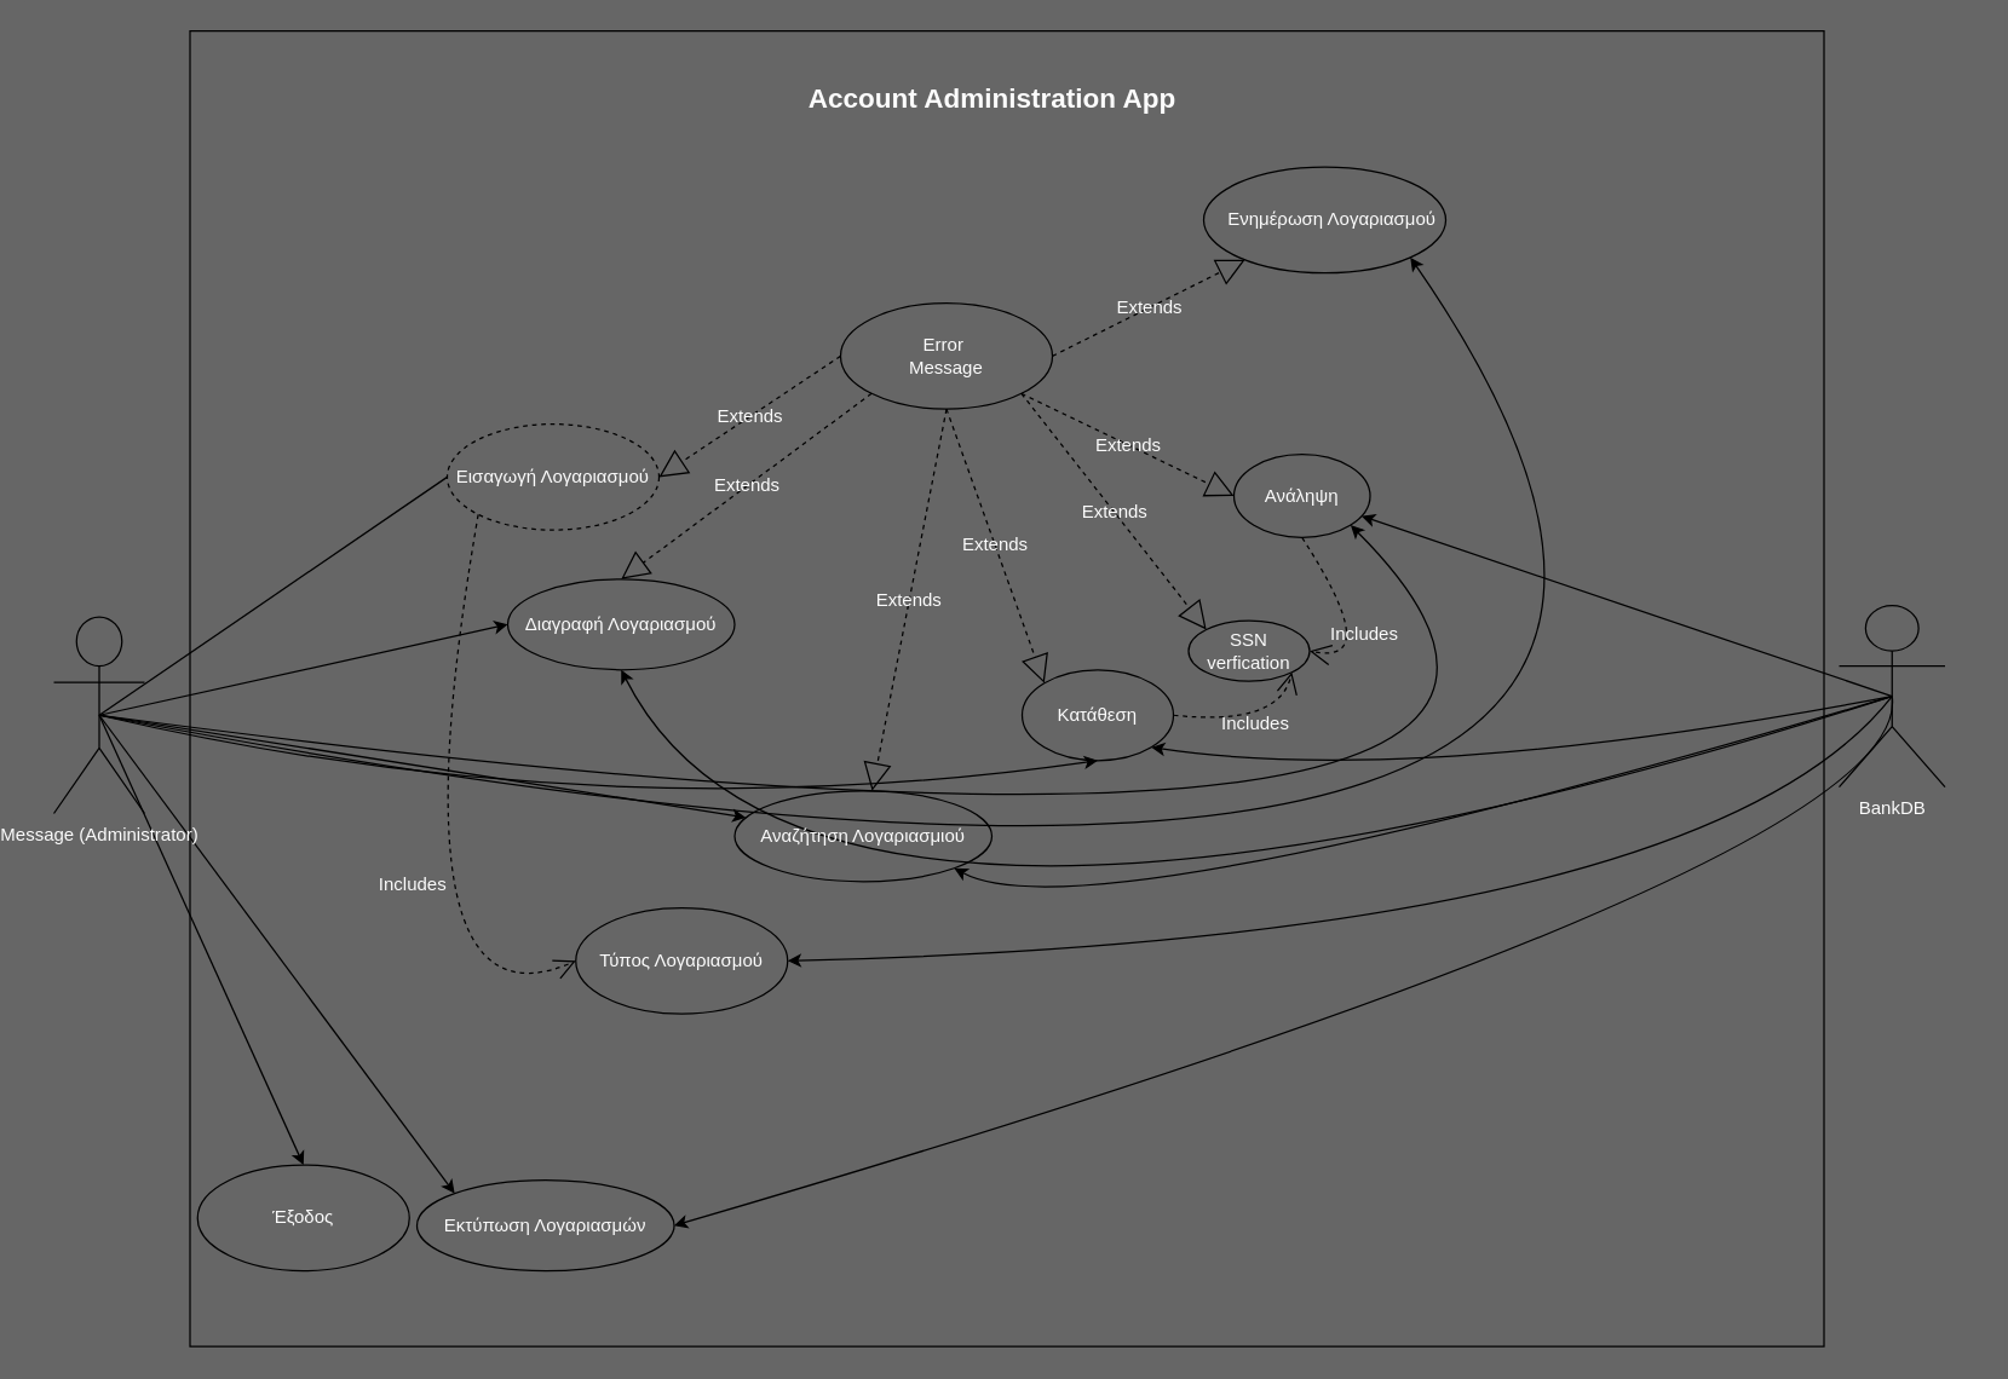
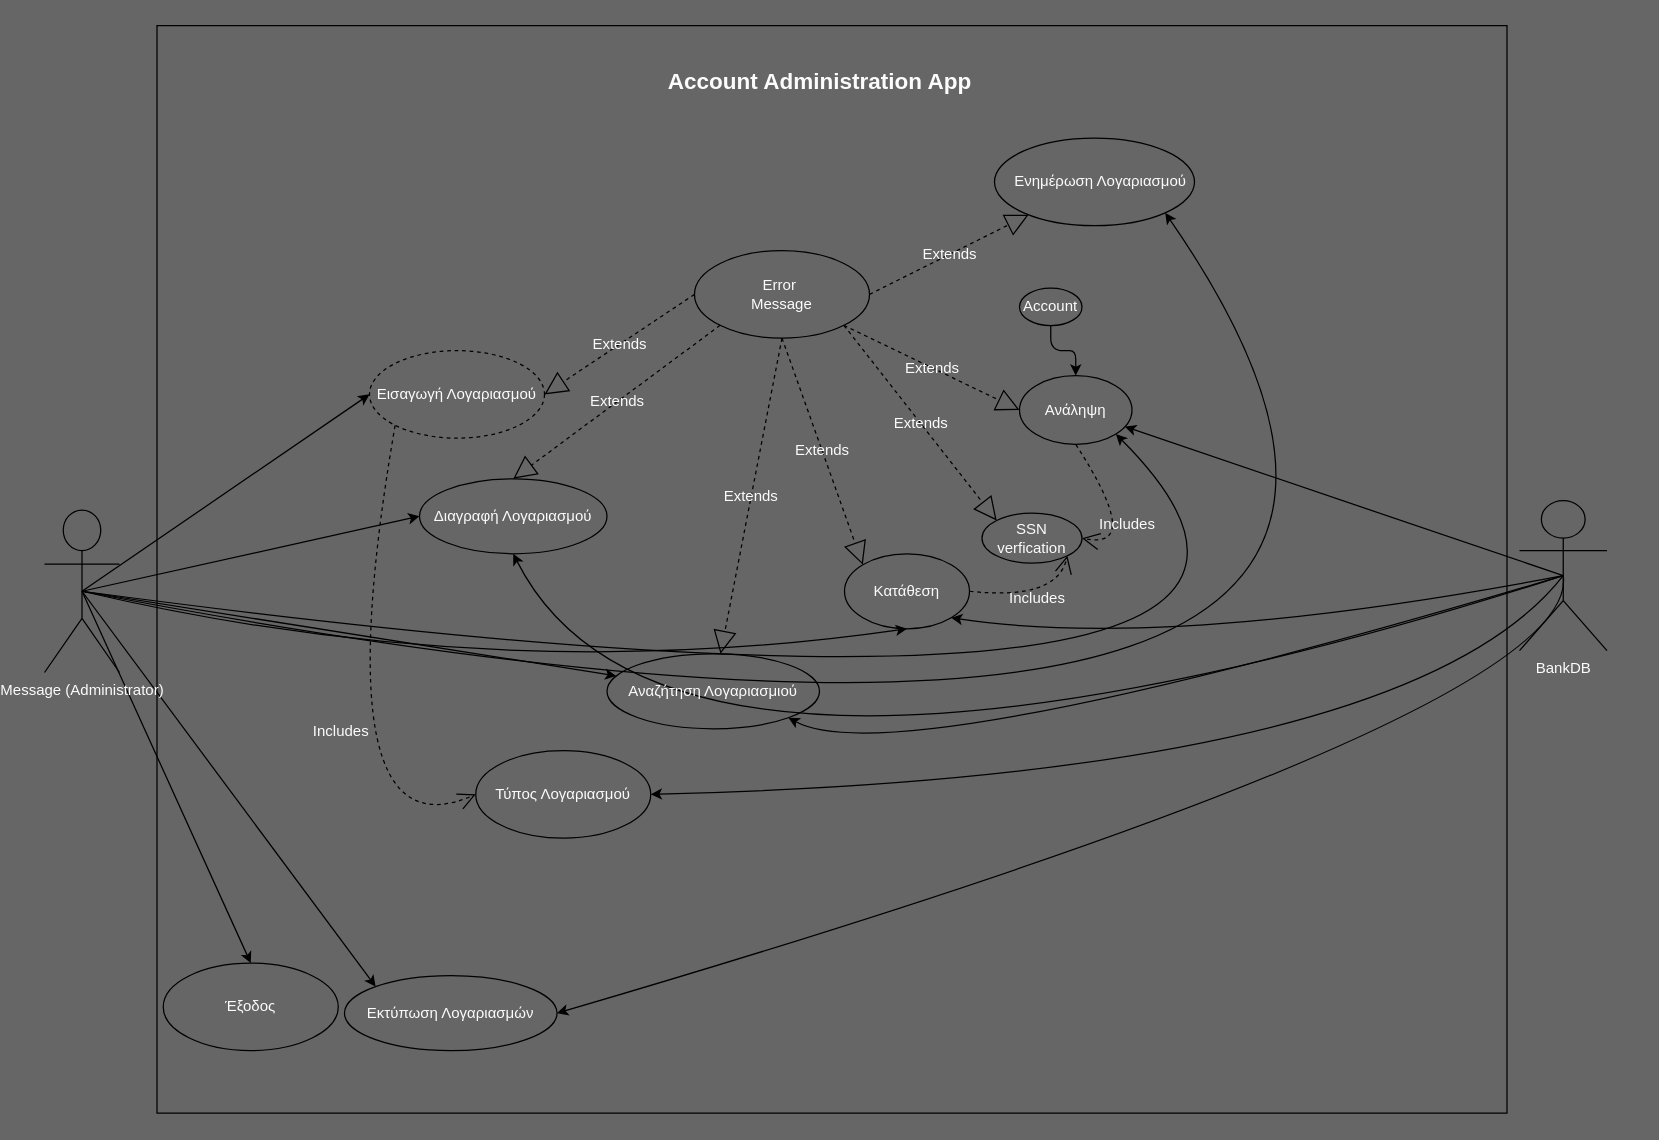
  <mxCell id="0" />
  <mxCell id="1" parent="0" />
  <mxCell id="2" value="&lt;pre style=&quot;font-family: &amp;quot;jetbrains mono&amp;quot;, monospace;&quot;&gt;&lt;br&gt;&lt;/pre&gt;" style="html=1;glass=0;rounded=0;fillColor=none;labelBackgroundColor=none;fontColor=#FCFCFC;fillOpacity=100;" vertex="1" parent="1"><mxGeometry x="110" y="20" width="1080" height="870" as="geometry" /></mxCell>
- <mxCell id="3" style="edgeStyle=none;curved=1;html=1;exitX=0.5;exitY=0.5;exitDx=0;exitDy=0;exitPerimeter=0;entryX=0;entryY=0.5;entryDx=0;entryDy=0;fontFamily=Helvetica;fontSize=12;fontColor=#FCFCFC;startArrow=none;startFill=0;labelBackgroundColor=none;fillOpacity=100;endArrow=none;" edge="1" parent="1" source="11" target="12"><mxGeometry relative="1" as="geometry" /></mxCell>
+ <mxCell id="3" style="edgeStyle=none;curved=1;html=1;exitX=0.5;exitY=0.5;exitDx=0;exitDy=0;exitPerimeter=0;entryX=0;entryY=0.5;entryDx=0;entryDy=0;fontFamily=Helvetica;fontSize=12;fontColor=#FCFCFC;startArrow=none;startFill=0;labelBackgroundColor=none;fillOpacity=100;" edge="1" parent="1" source="11" target="12"><mxGeometry relative="1" as="geometry" /></mxCell>
  <mxCell id="4" style="edgeStyle=none;curved=1;html=1;exitX=0.5;exitY=0.5;exitDx=0;exitDy=0;exitPerimeter=0;entryX=0;entryY=0.5;entryDx=0;entryDy=0;fontFamily=Helvetica;fontSize=12;fontColor=#FCFCFC;startArrow=none;startFill=0;labelBackgroundColor=none;fillOpacity=100;" edge="1" parent="1" source="11" target="26"><mxGeometry relative="1" as="geometry" /></mxCell>
  <mxCell id="5" style="edgeStyle=none;curved=1;html=1;exitX=0.5;exitY=0.5;exitDx=0;exitDy=0;exitPerimeter=0;fontFamily=Helvetica;fontSize=12;fontColor=#FCFCFC;startArrow=none;startFill=0;labelBackgroundColor=none;fillOpacity=100;" edge="1" parent="1" source="11" target="25"><mxGeometry relative="1" as="geometry" /></mxCell>
  <mxCell id="6" style="edgeStyle=none;curved=1;html=1;exitX=0.5;exitY=0.5;exitDx=0;exitDy=0;exitPerimeter=0;entryX=0.5;entryY=1;entryDx=0;entryDy=0;fontFamily=Helvetica;fontSize=12;fontColor=#FCFCFC;startArrow=none;startFill=0;labelBackgroundColor=none;fillOpacity=100;" edge="1" parent="1" source="11" target="14"><mxGeometry relative="1" as="geometry"><Array as="points"><mxPoint x="380" y="550" /></Array></mxGeometry></mxCell>
  <mxCell id="7" style="edgeStyle=none;curved=1;html=1;exitX=0.5;exitY=0.5;exitDx=0;exitDy=0;exitPerimeter=0;entryX=1;entryY=1;entryDx=0;entryDy=0;fontFamily=Helvetica;fontSize=12;fontColor=#FCFCFC;startArrow=none;startFill=0;labelBackgroundColor=none;fillOpacity=100;" edge="1" parent="1" source="11" target="27"><mxGeometry relative="1" as="geometry"><Array as="points"><mxPoint x="1150" y="620" /></Array></mxGeometry></mxCell>
  <mxCell id="8" style="edgeStyle=none;curved=1;html=1;exitX=0.5;exitY=0.5;exitDx=0;exitDy=0;exitPerimeter=0;entryX=1;entryY=1;entryDx=0;entryDy=0;fontFamily=Helvetica;fontSize=12;fontColor=#FCFCFC;startArrow=none;startFill=0;labelBackgroundColor=none;fillOpacity=100;" edge="1" parent="1" source="11" target="13"><mxGeometry relative="1" as="geometry"><Array as="points"><mxPoint x="1290" y="710" /></Array></mxGeometry></mxCell>
  <mxCell id="9" style="edgeStyle=none;curved=1;html=1;exitX=0.5;exitY=0.5;exitDx=0;exitDy=0;exitPerimeter=0;entryX=0;entryY=0;entryDx=0;entryDy=0;fontFamily=Helvetica;fontSize=12;fontColor=#FCFCFC;startArrow=none;startFill=0;labelBackgroundColor=none;fillOpacity=100;" edge="1" parent="1" source="11" target="15"><mxGeometry relative="1" as="geometry" /></mxCell>
  <mxCell id="10" style="edgeStyle=none;curved=1;html=1;exitX=0.5;exitY=0.5;exitDx=0;exitDy=0;exitPerimeter=0;entryX=0.5;entryY=0;entryDx=0;entryDy=0;fontFamily=Helvetica;fontSize=12;fontColor=#FCFCFC;startArrow=none;startFill=0;labelBackgroundColor=none;fillOpacity=100;" edge="1" parent="1" source="11" target="24"><mxGeometry relative="1" as="geometry" /></mxCell>
  <mxCell id="11" value="Message (Administrator)" style="shape=umlActor;verticalLabelPosition=bottom;verticalAlign=top;html=1;labelBackgroundColor=none;fontColor=#FCFCFC;fillOpacity=100;fillColor=none;" vertex="1" parent="1"><mxGeometry x="20" y="407.5" width="60" height="130" as="geometry" /></mxCell>
  <mxCell id="12" value="&lt;pre style=&quot;&quot;&gt;&lt;font face=&quot;Helvetica&quot;&gt;Εισαγωγή Λογαριασμού&lt;/font&gt;&lt;span style=&quot;font-family: &amp;quot;jetbrains mono&amp;quot;, monospace;&quot;&gt;&lt;br&gt;&lt;/span&gt;&lt;/pre&gt;" style="ellipse;whiteSpace=wrap;html=1;labelBackgroundColor=none;fontColor=#FCFCFC;fillOpacity=100;fillColor=none;dashed=1;" vertex="1" parent="1"><mxGeometry x="280" y="280" width="140" height="70" as="geometry" /></mxCell>
  <mxCell id="13" value="&lt;pre style=&quot;&quot;&gt;&lt;font face=&quot;Helvetica&quot;&gt;   Ενημέρωση Λογαριασμού&lt;/font&gt;&lt;span style=&quot;font-family: &amp;quot;jetbrains mono&amp;quot;, monospace;&quot;&gt;&lt;br&gt;&lt;/span&gt;&lt;/pre&gt;" style="ellipse;whiteSpace=wrap;html=1;fontColor=#FCFCFC;labelBackgroundColor=none;fillOpacity=100;fillColor=none;" vertex="1" parent="1"><mxGeometry x="780" y="110" width="160" height="70" as="geometry" /></mxCell>
  <mxCell id="14" value="Κατάθεση" style="ellipse;whiteSpace=wrap;html=1;fontFamily=Helvetica;fontSize=12;fontColor=#FCFCFC;strokeColor=default;fillColor=none;labelBackgroundColor=none;fillOpacity=100;" vertex="1" parent="1"><mxGeometry x="660" y="442.5" width="100" height="60" as="geometry" /></mxCell>
  <mxCell id="15" value="&lt;pre style=&quot;&quot;&gt;&lt;font face=&quot;Helvetica&quot;&gt;Εκτύπωση Λογαριασμών&lt;/font&gt;&lt;/pre&gt;" style="ellipse;whiteSpace=wrap;html=1;fontFamily=Helvetica;fontSize=12;fontColor=#FCFCFC;strokeColor=default;fillColor=none;labelBackgroundColor=none;fillOpacity=100;" vertex="1" parent="1"><mxGeometry x="260" y="780" width="170" height="60" as="geometry" /></mxCell>
  <mxCell id="16" style="edgeStyle=none;curved=1;html=1;exitX=0.5;exitY=0.5;exitDx=0;exitDy=0;exitPerimeter=0;fontFamily=Helvetica;fontSize=12;fontColor=#FCFCFC;startArrow=none;startFill=0;labelBackgroundColor=none;fillOpacity=100;" edge="1" parent="1" source="22" target="27"><mxGeometry relative="1" as="geometry" /></mxCell>
  <mxCell id="17" style="edgeStyle=none;curved=1;html=1;exitX=0.5;exitY=0.5;exitDx=0;exitDy=0;exitPerimeter=0;entryX=1;entryY=1;entryDx=0;entryDy=0;fontFamily=Helvetica;fontSize=12;fontColor=#FCFCFC;startArrow=none;startFill=0;labelBackgroundColor=none;fillOpacity=100;" edge="1" parent="1" source="22" target="14"><mxGeometry relative="1" as="geometry"><Array as="points"><mxPoint x="920" y="520" /></Array></mxGeometry></mxCell>
  <mxCell id="18" style="edgeStyle=none;curved=1;html=1;exitX=0.5;exitY=0.5;exitDx=0;exitDy=0;exitPerimeter=0;entryX=1;entryY=1;entryDx=0;entryDy=0;fontFamily=Helvetica;fontSize=12;fontColor=#FCFCFC;startArrow=none;startFill=0;labelBackgroundColor=none;fillOpacity=100;" edge="1" parent="1" source="22" target="25"><mxGeometry relative="1" as="geometry"><Array as="points"><mxPoint x="700" y="620" /></Array></mxGeometry></mxCell>
  <mxCell id="19" style="edgeStyle=none;curved=1;html=1;exitX=0.5;exitY=0.5;exitDx=0;exitDy=0;exitPerimeter=0;entryX=0.5;entryY=1;entryDx=0;entryDy=0;fontFamily=Helvetica;fontSize=12;fontColor=#FCFCFC;startArrow=none;startFill=0;labelBackgroundColor=none;fillOpacity=100;" edge="1" parent="1" source="22" target="26"><mxGeometry relative="1" as="geometry"><Array as="points"><mxPoint x="520" y="690" /></Array></mxGeometry></mxCell>
  <mxCell id="20" style="edgeStyle=none;curved=1;html=1;exitX=0.5;exitY=0.5;exitDx=0;exitDy=0;exitPerimeter=0;entryX=1;entryY=0.5;entryDx=0;entryDy=0;fontFamily=Helvetica;fontSize=12;fontColor=#FCFCFC;startArrow=none;startFill=0;labelBackgroundColor=none;fillOpacity=100;" edge="1" parent="1" source="22" target="35"><mxGeometry relative="1" as="geometry"><Array as="points"><mxPoint x="1110" y="620" /></Array></mxGeometry></mxCell>
  <mxCell id="21" style="edgeStyle=none;curved=1;html=1;exitX=0.5;exitY=0.5;exitDx=0;exitDy=0;exitPerimeter=0;entryX=1;entryY=0.5;entryDx=0;entryDy=0;fontFamily=Helvetica;fontSize=12;fontColor=#FCFCFC;startArrow=none;startFill=0;labelBackgroundColor=none;fillOpacity=100;" edge="1" parent="1" source="22" target="15"><mxGeometry relative="1" as="geometry"><Array as="points"><mxPoint x="1250" y="570" /></Array></mxGeometry></mxCell>
  <mxCell id="22" value="BankDB" style="shape=umlActor;verticalLabelPosition=bottom;verticalAlign=top;html=1;fontFamily=Helvetica;fontSize=12;fontColor=#FCFCFC;strokeColor=default;fillColor=none;labelBackgroundColor=none;fillOpacity=100;" vertex="1" parent="1"><mxGeometry x="1200" y="400" width="70" height="120" as="geometry" /></mxCell>
  <mxCell id="23" value="Error&amp;nbsp;&lt;br&gt;Message" style="ellipse;whiteSpace=wrap;html=1;fontFamily=Helvetica;fontSize=12;fontColor=#FCFCFC;strokeColor=default;fillColor=none;labelBackgroundColor=none;fillOpacity=100;" vertex="1" parent="1"><mxGeometry x="540" y="200" width="140" height="70" as="geometry" /></mxCell>
  <mxCell id="24" value="Έξοδος" style="ellipse;whiteSpace=wrap;html=1;fontFamily=Helvetica;fontSize=12;fontColor=#FCFCFC;strokeColor=default;fillColor=none;labelBackgroundColor=none;fillOpacity=100;" vertex="1" parent="1"><mxGeometry x="115" y="770" width="140" height="70" as="geometry" /></mxCell>
  <mxCell id="25" value="&lt;pre style=&quot;&quot;&gt;&lt;font face=&quot;Helvetica&quot;&gt;Αναζήτηση Λογαριασμιού&lt;/font&gt;&lt;/pre&gt;" style="ellipse;whiteSpace=wrap;html=1;fontFamily=Helvetica;fontSize=12;fontColor=#FCFCFC;strokeColor=default;fillColor=none;labelBackgroundColor=none;fillOpacity=100;" vertex="1" parent="1"><mxGeometry x="470" y="522.5" width="170" height="60" as="geometry" /></mxCell>
  <mxCell id="26" value="&lt;pre style=&quot;&quot;&gt;&lt;font face=&quot;Helvetica&quot;&gt;Διαγραφή Λογαριασμού&lt;/font&gt;&lt;span style=&quot;font-family: &amp;quot;jetbrains mono&amp;quot;, monospace;&quot;&gt;&lt;br&gt;&lt;/span&gt;&lt;/pre&gt;" style="ellipse;whiteSpace=wrap;html=1;fontColor=#FCFCFC;labelBackgroundColor=none;fillOpacity=100;fillColor=none;" vertex="1" parent="1"><mxGeometry x="320" y="382.5" width="150" height="60" as="geometry" /></mxCell>
  <mxCell id="27" value="Ανάληψη" style="ellipse;whiteSpace=wrap;html=1;fontFamily=Helvetica;fontSize=12;fontColor=#FCFCFC;strokeColor=default;fillColor=none;labelBackgroundColor=none;fillOpacity=100;" vertex="1" parent="1"><mxGeometry x="800" y="300" width="90" height="55" as="geometry" /></mxCell>
  <mxCell id="28" value="Extends" style="endArrow=block;endSize=16;endFill=0;html=1;dashed=1;fontFamily=Helvetica;fontSize=12;fontColor=#FCFCFC;entryX=1;entryY=0.5;entryDx=0;entryDy=0;exitX=0;exitY=0.5;exitDx=0;exitDy=0;labelBackgroundColor=none;fillOpacity=100;" edge="1" parent="1" source="23" target="12"><mxGeometry width="160" relative="1" as="geometry"><mxPoint x="540" y="430" as="sourcePoint" /><mxPoint x="610" y="405" as="targetPoint" /></mxGeometry></mxCell>
  <mxCell id="29" value="Extends" style="endArrow=block;endSize=16;endFill=0;html=1;dashed=1;fontFamily=Helvetica;fontSize=12;fontColor=#FCFCFC;entryX=0.5;entryY=0;entryDx=0;entryDy=0;exitX=0;exitY=1;exitDx=0;exitDy=0;labelBackgroundColor=none;fillOpacity=100;" edge="1" parent="1" source="23" target="26"><mxGeometry width="160" relative="1" as="geometry"><mxPoint x="560" y="365" as="sourcePoint" /><mxPoint x="410" y="375" as="targetPoint" /></mxGeometry></mxCell>
  <mxCell id="30" value="Extends" style="endArrow=block;endSize=16;endFill=0;html=1;dashed=1;fontFamily=Helvetica;fontSize=12;fontColor=#FCFCFC;exitX=0.5;exitY=1;exitDx=0;exitDy=0;labelBackgroundColor=none;fillOpacity=100;" edge="1" parent="1" source="23" target="25"><mxGeometry width="160" relative="1" as="geometry"><mxPoint x="580.503" y="389.749" as="sourcePoint" /><mxPoint x="435" y="440" as="targetPoint" /></mxGeometry></mxCell>
  <mxCell id="31" value="Extends" style="endArrow=block;endSize=16;endFill=0;html=1;dashed=1;fontFamily=Helvetica;fontSize=12;fontColor=#FCFCFC;exitX=0.5;exitY=1;exitDx=0;exitDy=0;entryX=0;entryY=0;entryDx=0;entryDy=0;labelBackgroundColor=none;fillOpacity=100;" edge="1" parent="1" source="23" target="14"><mxGeometry width="160" relative="1" as="geometry"><mxPoint x="630" y="400" as="sourcePoint" /><mxPoint x="604.318" y="482.681" as="targetPoint" /></mxGeometry></mxCell>
  <mxCell id="32" value="Extends" style="endArrow=block;endSize=16;endFill=0;html=1;dashed=1;fontFamily=Helvetica;fontSize=12;fontColor=#FCFCFC;exitX=1;exitY=1;exitDx=0;exitDy=0;entryX=0;entryY=0.5;entryDx=0;entryDy=0;labelBackgroundColor=none;fillOpacity=100;" edge="1" parent="1" source="23" target="27"><mxGeometry width="160" relative="1" as="geometry"><mxPoint x="680" y="370" as="sourcePoint" /><mxPoint x="774.645" y="448.787" as="targetPoint" /></mxGeometry></mxCell>
  <mxCell id="33" value="Extends" style="endArrow=block;endSize=16;endFill=0;html=1;dashed=1;fontFamily=Helvetica;fontSize=12;fontColor=#FCFCFC;exitX=1;exitY=0.5;exitDx=0;exitDy=0;labelBackgroundColor=none;fillOpacity=100;" edge="1" parent="1" source="23" target="13"><mxGeometry width="160" relative="1" as="geometry"><mxPoint x="679.497" y="389.749" as="sourcePoint" /><mxPoint x="800" y="442.5" as="targetPoint" /></mxGeometry></mxCell>
  <mxCell id="34" value="Includes" style="endArrow=open;endSize=12;dashed=1;html=1;fontFamily=Helvetica;fontSize=12;fontColor=#FCFCFC;curved=1;exitX=0;exitY=1;exitDx=0;exitDy=0;entryX=0;entryY=0.5;entryDx=0;entryDy=0;labelBackgroundColor=none;fillOpacity=100;" edge="1" parent="1" source="12" target="35"><mxGeometry x="0.012" y="-1" width="160" relative="1" as="geometry"><mxPoint x="440" y="490" as="sourcePoint" /><mxPoint x="260" y="540" as="targetPoint" /><Array as="points"><mxPoint x="240" y="690" /></Array><mxPoint as="offset" /></mxGeometry></mxCell>
  <mxCell id="35" value="Τύπος Λογαριασμού" style="ellipse;whiteSpace=wrap;html=1;fontFamily=Helvetica;fontSize=12;fontColor=#FCFCFC;strokeColor=default;fillColor=none;labelBackgroundColor=none;fillOpacity=100;" vertex="1" parent="1"><mxGeometry x="365" y="600" width="140" height="70" as="geometry" /></mxCell>
  <mxCell id="36" value="SSN verfication" style="ellipse;whiteSpace=wrap;html=1;fontFamily=Helvetica;fontSize=12;fontColor=#FCFCFC;strokeColor=default;fillColor=none;labelBackgroundColor=none;fillOpacity=100;" vertex="1" parent="1"><mxGeometry x="770" y="410" width="80" height="40" as="geometry" /></mxCell>
  <mxCell id="37" value="Extends" style="endArrow=block;endSize=16;endFill=0;html=1;dashed=1;fontFamily=Helvetica;fontSize=12;fontColor=#FCFCFC;exitX=1;exitY=1;exitDx=0;exitDy=0;entryX=0;entryY=0;entryDx=0;entryDy=0;labelBackgroundColor=none;fillOpacity=100;" edge="1" parent="1" source="23" target="36"><mxGeometry width="160" relative="1" as="geometry"><mxPoint x="679.497" y="389.749" as="sourcePoint" /><mxPoint x="820" y="383" as="targetPoint" /></mxGeometry></mxCell>
  <mxCell id="38" value="Includes" style="endArrow=open;endSize=12;dashed=1;html=1;fontFamily=Helvetica;fontSize=12;fontColor=#FCFCFC;curved=1;exitX=0.5;exitY=1;exitDx=0;exitDy=0;entryX=1;entryY=0.5;entryDx=0;entryDy=0;labelBackgroundColor=none;fillOpacity=100;" edge="1" parent="1" source="27" target="36"><mxGeometry width="160" relative="1" as="geometry"><mxPoint y="520" as="sourcePoint" x="750" /><mxPoint x="910" y="520" as="targetPoint" /><Array as="points"><mxPoint x="900" y="440" /></Array></mxGeometry></mxCell>
  <mxCell id="39" value="Includes" style="endArrow=open;endSize=12;dashed=1;html=1;fontFamily=Helvetica;fontSize=12;fontColor=#FCFCFC;curved=1;exitX=1;exitY=0.5;exitDx=0;exitDy=0;entryX=1;entryY=1;entryDx=0;entryDy=0;labelBackgroundColor=none;fillOpacity=100;" edge="1" parent="1" source="14" target="36"><mxGeometry width="160" relative="1" as="geometry"><mxPoint x="855" y="365" as="sourcePoint" /><mxPoint x="860" y="440" as="targetPoint" /><Array as="points"><mxPoint x="830" y="480" /></Array></mxGeometry></mxCell>
+ <mxCell id="40" value="Account" style="ellipse;whiteSpace=wrap;html=1;fontFamily=Helvetica;fontSize=12;fontColor=#FCFCFC;strokeColor=default;fillColor=none;labelBackgroundColor=none;fillOpacity=100;" vertex="1" parent="1"><mxGeometry x="800" y="230" width="50" height="30" as="geometry" /></mxCell>
+ <mxCell id="41" value="" style="edgeStyle=orthogonalEdgeStyle;endArrow=classic;html=1;fontFamily=Helvetica;fontSize=12;fontColor=#FCFCFC;exitX=0.5;exitY=1;exitDx=0;exitDy=0;entryX=0.5;entryY=0;entryDx=0;entryDy=0;labelBackgroundColor=none;fillOpacity=100;" edge="1" parent="1" source="40" target="27"><mxGeometry width="50" height="50" relative="1" as="geometry"><mxPoint x="820" y="310" as="sourcePoint" /><mxPoint x="870" y="260" as="targetPoint" /></mxGeometry></mxCell>
  <mxCell id="42" value="&lt;h2&gt;Account Administration App&lt;/h2&gt;" style="text;html=1;resizable=0;autosize=1;align=center;verticalAlign=middle;points=[];fillColor=none;strokeColor=none;rounded=0;fontFamily=Helvetica;fontSize=12;fontColor=#FCFCFC;labelBackgroundColor=none;fillOpacity=100;" vertex="1" parent="1"><mxGeometry x="510" y="40" width="260" height="50" as="geometry" /></mxCell>
